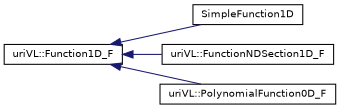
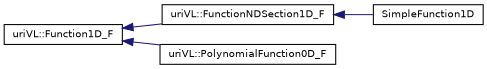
  digraph {
    rankdir=LR
    node [color=black fillcolor=white fontname=Helvetica fontsize=10 shape=record style=filled]
    edge [color=midnightblue dir=back fontname=Helvetica fontsize=10 labelfontname=Helvetica labelfontsize=10 style=solid]
    n1 [height=0.2 label="uriVL::Function1D_F" width=0.4]
    n2 [height=0.2 label=SimpleFunction1D width=0.4]
    n3 [height=0.2 label="uriVL::FunctionNDSection1D_F" width=0.4]
    n4 [height=0.2 label="uriVL::PolynomialFunction0D_F" width=0.4]
-   n1 -> n2
+   n3 -> n2
    n1 -> n3
    n1 -> n4
  }
